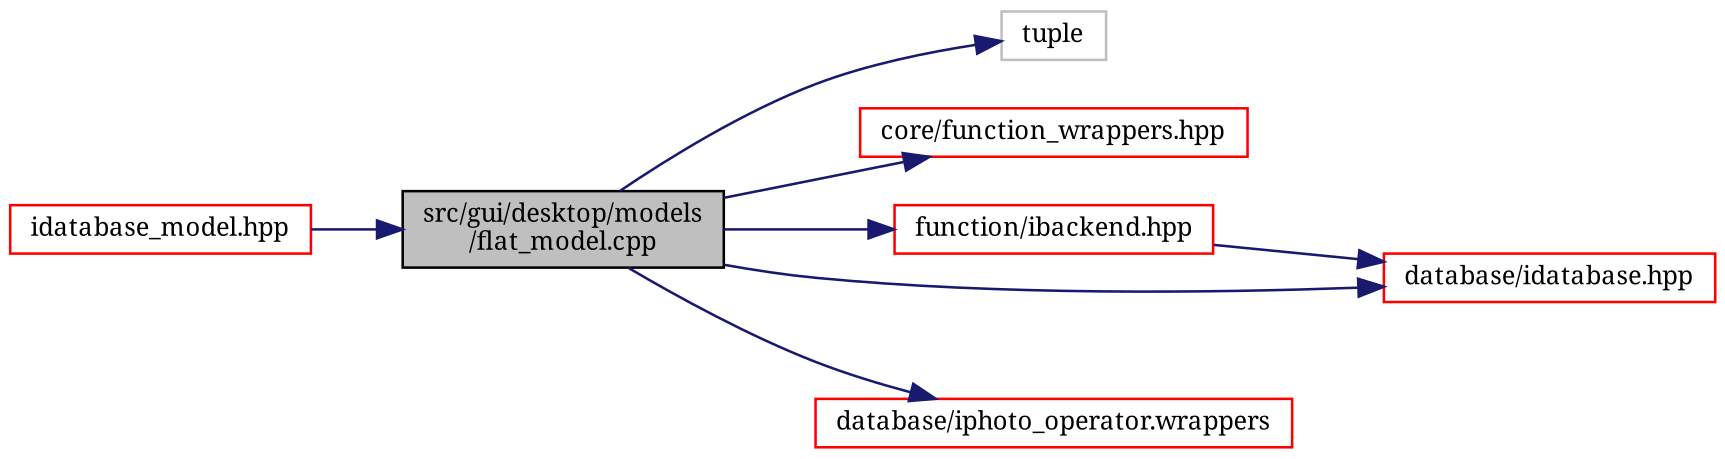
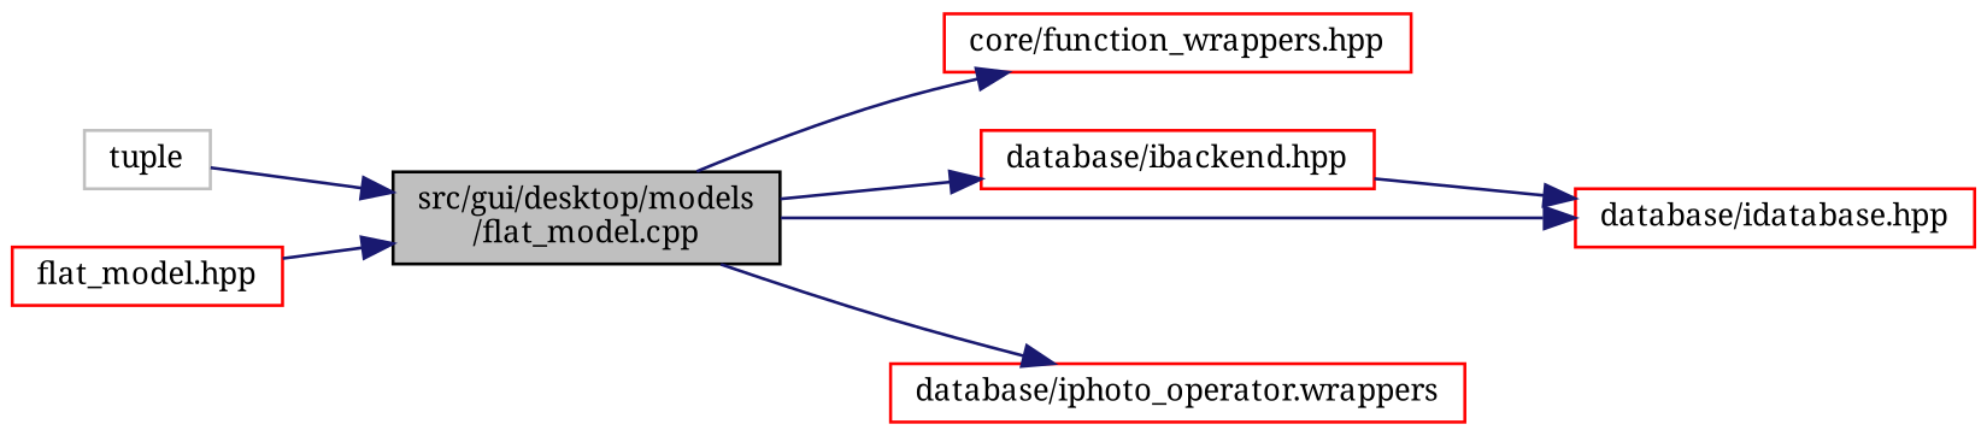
  digraph {
    fontname="Noto Serif"
    rankdir=LR
    node [color=red fillcolor=white fontname="Noto Serif" fontsize=10 shape=record style=filled]
    edge [color=midnightblue fontname="Noto Serif" fontsize=10 labelfontname=Helvetica labelfontsize=10 style=solid]
    n1 [color=black fillcolor=grey75 fontcolor=black height=0.2 label="src/gui/desktop/models\l/flat_model.cpp" width=0.4]
    n2 [color=grey75 height=0.2 label=tuple width=0.4]
    n3 [height=0.2 label="core/function_wrappers.hpp" width=0.4]
-   n4 [height=0.2 label="function/ibackend.hpp" width=0.4]
+   n4 [height=0.2 label="database/ibackend.hpp" width=0.4]
    n5 [height=0.2 label="database/idatabase.hpp" width=0.4]
    n6 [height=0.2 label="database/iphoto_operator.wrappers" width=0.4]
-   n7 [height=0.2 label="idatabase_model.hpp" width=0.4]
-   n1 -> n2
+   n7 [height=0.2 label="flat_model.hpp" width=0.4]
+   n2 -> n1
    n1 -> n3
    n1 -> n4
    n1 -> n5
    n1 -> n6
    n4 -> n5
    n7 -> n1
  }
